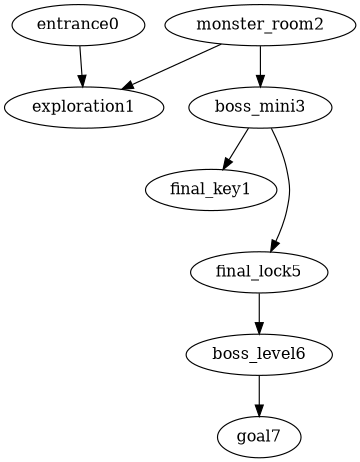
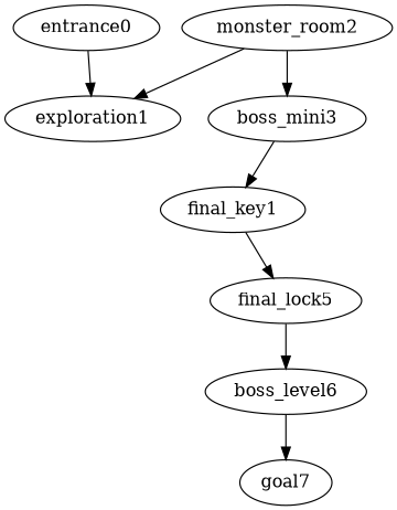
  digraph {
    entrance0
    exploration1
    monster_room2
    boss_mini3
    n5 [label=final_key1]
    final_lock5
    boss_level6
    goal7
    entrance0 -> exploration1
    monster_room2 -> exploration1
    monster_room2 -> boss_mini3
    boss_mini3 -> n5
-   boss_mini3 -> final_lock5
+   n5 -> final_lock5
    final_lock5 -> boss_level6
    boss_level6 -> goal7
  }
